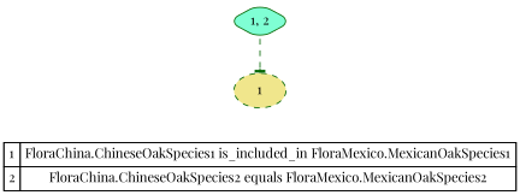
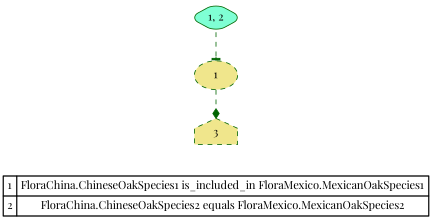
  digraph {
    fontname="Playfair Display"
    rankdir=TB
    node [fillcolor=khaki fontname="Playfair Display" color="#006400" style="dashed,filled"]
    edge [color="#006400" fontname="Playfair Display" style=dashed]
    n1 [fillcolor=white label=<   <TABLE BORDER="0" CELLBORDER="1" CELLSPACING="0" CELLPADDING="4">  <TR>   <TD>1</TD>   <TD>FloraChina.ChineseOakSpecies1 is_included_in FloraMexico.MexicanOakSpecies1</TD>   </TR>  <TR>   <TD>2</TD>   <TD>FloraChina.ChineseOakSpecies2 equals FloraMexico.MexicanOakSpecies2</TD>   </TR>  </TABLE>   > margin=0 shape=box color="" style=""]
    n2 [fillcolor=aquamarine label="1, 2" shape=diamond style="rounded,filled"]
    n3 [label=1 shape=ellipse]
+   3 [shape=house]
    subgraph sub_1 {
      rank=sink
      n1
    }
    n2 -> n3 [arrowhead=tee]
+   n3 -> 3 [arrowhead=diamond]
  }
